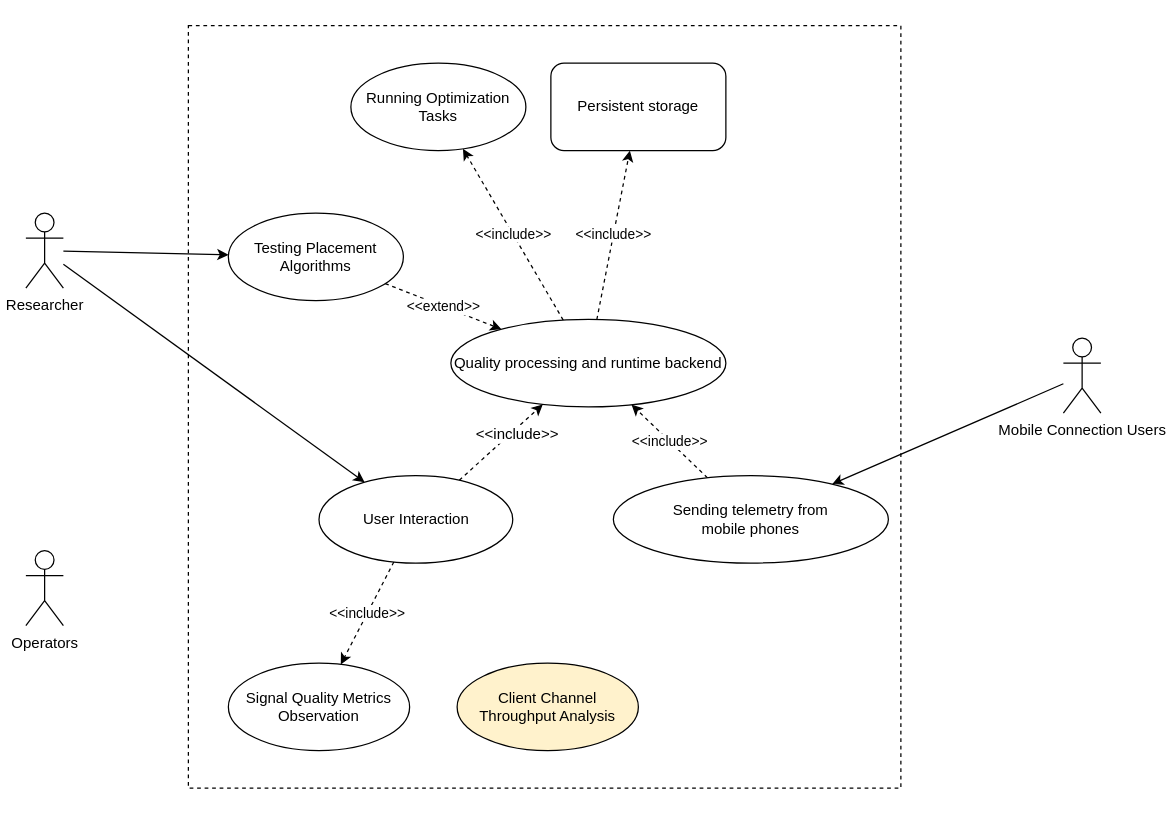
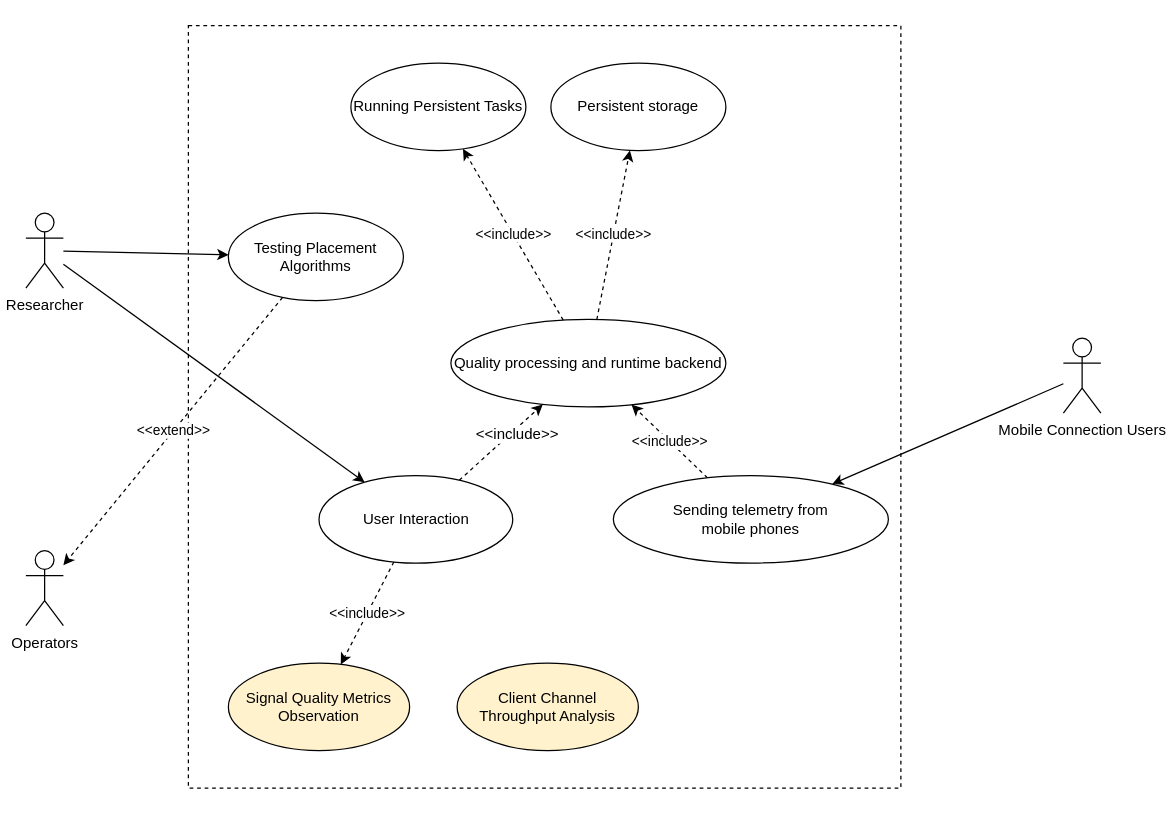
  <mxCell id="0" />
  <mxCell id="1" parent="0" />
  <mxCell id="2" value="" style="whiteSpace=wrap;html=1;fillColor=none;dashed=1;" parent="1" vertex="1"><mxGeometry x="150" y="20" width="570" height="610" as="geometry" /></mxCell>
  <mxCell id="3" style="edgeStyle=none;rounded=0;orthogonalLoop=1;jettySize=auto;html=1;endArrow=classic;endFill=1;" parent="1" source="5" target="11" edge="1"><mxGeometry relative="1" as="geometry" /></mxCell>
  <mxCell id="4" style="edgeStyle=none;rounded=0;orthogonalLoop=1;jettySize=auto;html=1;endArrow=classic;endFill=1;" parent="1" source="5" target="21" edge="1"><mxGeometry relative="1" as="geometry" /></mxCell>
  <mxCell id="5" value="Researcher" style="shape=umlActor;verticalLabelPosition=bottom;labelBackgroundColor=#ffffff;verticalAlign=top;html=1;" parent="1" vertex="1"><mxGeometry x="20" y="170" width="30" height="60" as="geometry" /></mxCell>
  <mxCell id="6" style="edgeStyle=none;rounded=0;orthogonalLoop=1;jettySize=auto;html=1;endArrow=classic;endFill=1;" parent="1" source="7" target="13" edge="1"><mxGeometry relative="1" as="geometry" /></mxCell>
  <mxCell id="7" value="Mobile Connection Users" style="shape=umlActor;verticalLabelPosition=bottom;labelBackgroundColor=#ffffff;verticalAlign=top;html=1;" parent="1" vertex="1"><mxGeometry x="850" y="270" width="30" height="60" as="geometry" /></mxCell>
  <mxCell id="8" value="Operators" style="shape=umlActor;verticalLabelPosition=bottom;labelBackgroundColor=#ffffff;verticalAlign=top;html=1;" parent="1" vertex="1"><mxGeometry x="20" y="440" width="30" height="60" as="geometry" /></mxCell>
- <mxCell id="9" value="Running Optimization Tasks" style="ellipse;whiteSpace=wrap;html=1;" parent="1" vertex="1"><mxGeometry x="280" y="50" width="140" height="70" as="geometry" /></mxCell>
- <mxCell id="10" value="&amp;lt;&amp;lt;extend&amp;gt;&amp;gt;" style="edgeStyle=none;rounded=0;orthogonalLoop=1;jettySize=auto;html=1;dashed=1;endArrow=classic;endFill=1;" parent="1" source="11" target="16" edge="1"><mxGeometry relative="1" as="geometry" /></mxCell>
+ <mxCell id="9" value="Running Persistent Tasks" style="ellipse;whiteSpace=wrap;html=1;" parent="1" vertex="1"><mxGeometry x="280" y="50" width="140" height="70" as="geometry" /></mxCell>
+ <mxCell id="10" value="&amp;lt;&amp;lt;extend&amp;gt;&amp;gt;" style="edgeStyle=none;rounded=0;orthogonalLoop=1;jettySize=auto;html=1;dashed=1;endArrow=classic;endFill=1;" parent="1" source="11" target="8" edge="1"><mxGeometry relative="1" as="geometry" /></mxCell>
  <mxCell id="11" value="Testing Placement Algorithms" style="ellipse;whiteSpace=wrap;html=1;" parent="1" vertex="1"><mxGeometry x="182" y="170" width="140" height="70" as="geometry" /></mxCell>
  <mxCell id="12" value="&amp;lt;&amp;lt;include&amp;gt;&amp;gt;" style="edgeStyle=none;rounded=0;orthogonalLoop=1;jettySize=auto;html=1;dashed=1;endArrow=classic;endFill=1;" parent="1" source="13" target="16" edge="1"><mxGeometry relative="1" as="geometry" /></mxCell>
  <mxCell id="13" value="Sending telemetry from &lt;br&gt;mobile phones" style="ellipse;whiteSpace=wrap;html=1;" parent="1" vertex="1"><mxGeometry x="490" y="380" width="220" height="70" as="geometry" /></mxCell>
  <mxCell id="14" value="&amp;lt;&amp;lt;include&amp;gt;&amp;gt;" style="edgeStyle=none;rounded=0;orthogonalLoop=1;jettySize=auto;html=1;dashed=1;endArrow=classic;endFill=1;" parent="1" source="16" target="9" edge="1"><mxGeometry relative="1" as="geometry" /></mxCell>
  <mxCell id="15" value="&amp;lt;&amp;lt;include&amp;gt;&amp;gt;" style="edgeStyle=none;rounded=0;orthogonalLoop=1;jettySize=auto;html=1;dashed=1;endArrow=classic;endFill=1;" parent="1" source="16" target="17" edge="1"><mxGeometry relative="1" as="geometry" /></mxCell>
  <mxCell id="16" value="Quality processing and runtime backend" style="ellipse;whiteSpace=wrap;html=1;" parent="1" vertex="1"><mxGeometry x="360" y="255" width="220" height="70" as="geometry" /></mxCell>
- <mxCell id="17" value="Persistent storage" style="whiteSpace=wrap;html=1;rounded=1;" parent="1" vertex="1"><mxGeometry x="440" y="50" width="140" height="70" as="geometry" /></mxCell>
+ <mxCell id="17" value="Persistent storage" style="ellipse;whiteSpace=wrap;html=1;" parent="1" vertex="1"><mxGeometry x="440" y="50" width="140" height="70" as="geometry" /></mxCell>
  <mxCell id="18" style="rounded=0;orthogonalLoop=1;jettySize=auto;html=1;dashed=1;endArrow=classic;endFill=1;" parent="1" source="21" target="16" edge="1"><mxGeometry relative="1" as="geometry" /></mxCell>
  <mxCell id="19" value="&amp;lt;&amp;lt;include&amp;gt;&amp;gt;" style="text;html=1;resizable=0;points=[];align=center;verticalAlign=middle;labelBackgroundColor=#ffffff;" parent="18" vertex="1" connectable="0"><mxGeometry x="0.298" y="-3" relative="1" as="geometry"><mxPoint as="offset" /></mxGeometry></mxCell>
  <mxCell id="20" value="&amp;lt;&amp;lt;include&amp;gt;&amp;gt;" style="edgeStyle=none;rounded=0;orthogonalLoop=1;jettySize=auto;html=1;dashed=1;endArrow=classic;endFill=1;" parent="1" source="21" target="22" edge="1"><mxGeometry relative="1" as="geometry" /></mxCell>
  <mxCell id="21" value="User Interaction" style="ellipse;whiteSpace=wrap;html=1;" parent="1" vertex="1"><mxGeometry x="254.5" y="380" width="155" height="70" as="geometry" /></mxCell>
- <mxCell id="22" value="Signal Quality Metrics Observation" style="ellipse;whiteSpace=wrap;html=1;" parent="1" vertex="1"><mxGeometry x="182" y="530" width="145" height="70" as="geometry" /></mxCell>
+ <mxCell id="22" value="Signal Quality Metrics Observation" style="ellipse;whiteSpace=wrap;html=1;fillColor=#fff2cc;" parent="1" vertex="1"><mxGeometry x="182" y="530" width="145" height="70" as="geometry" /></mxCell>
  <mxCell id="23" value="Client Channel Throughput Analysis" style="ellipse;whiteSpace=wrap;html=1;fillColor=#fff2cc;" parent="1" vertex="1"><mxGeometry x="365" y="530" width="145" height="70" as="geometry" /></mxCell>
